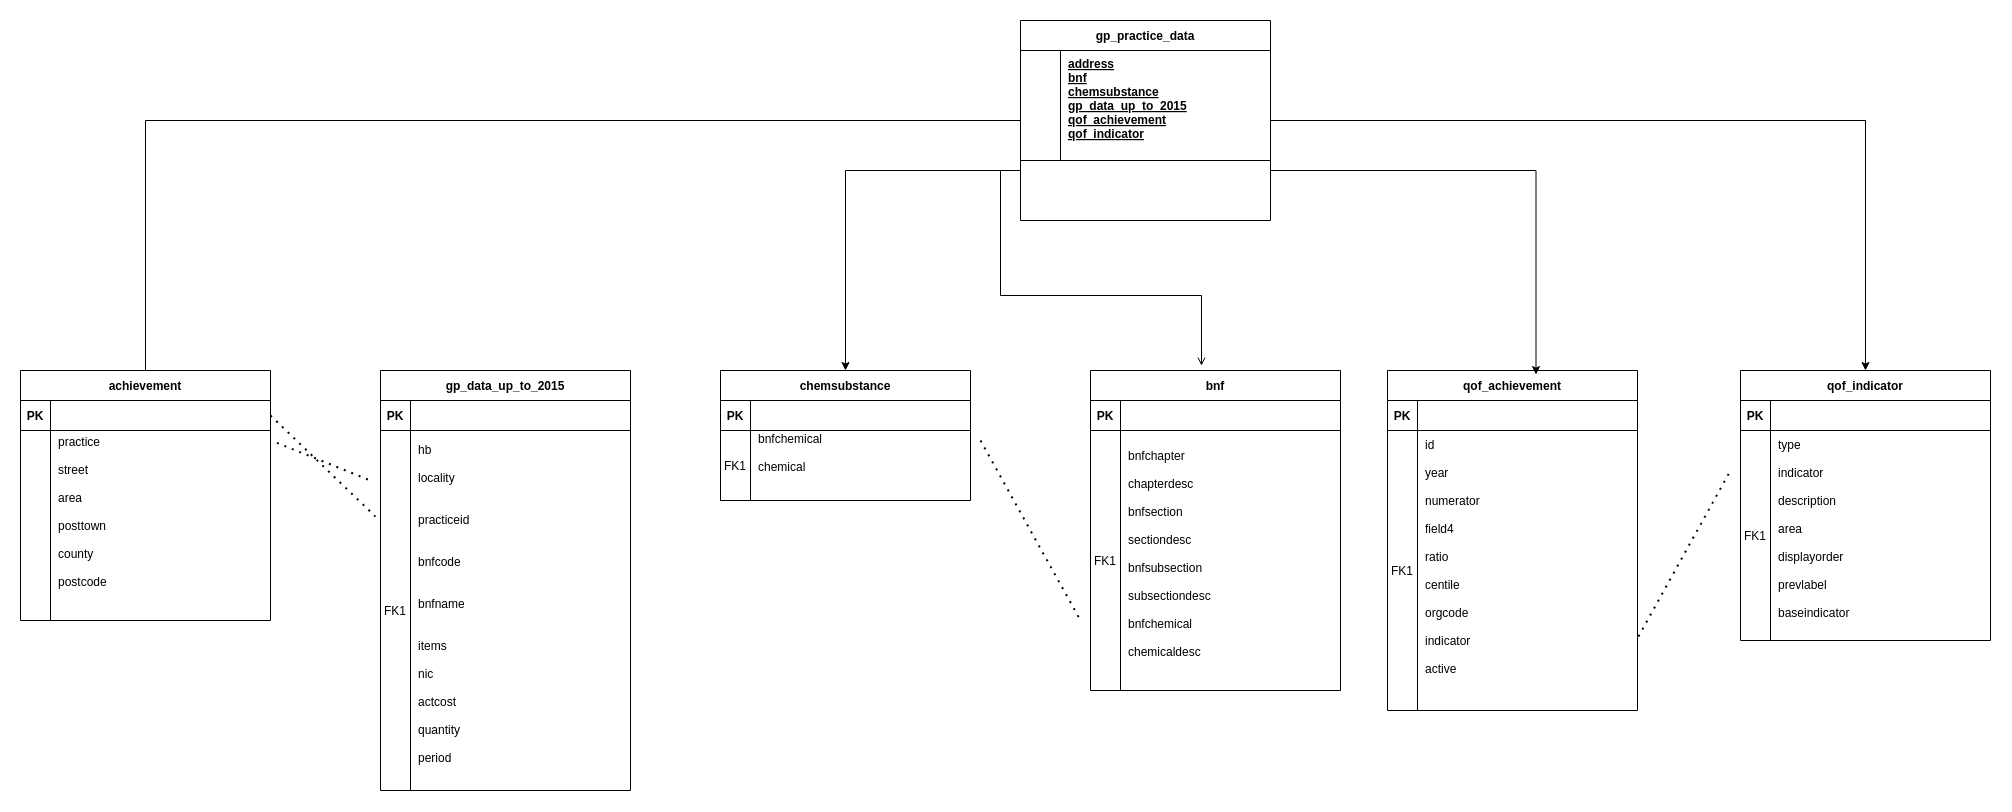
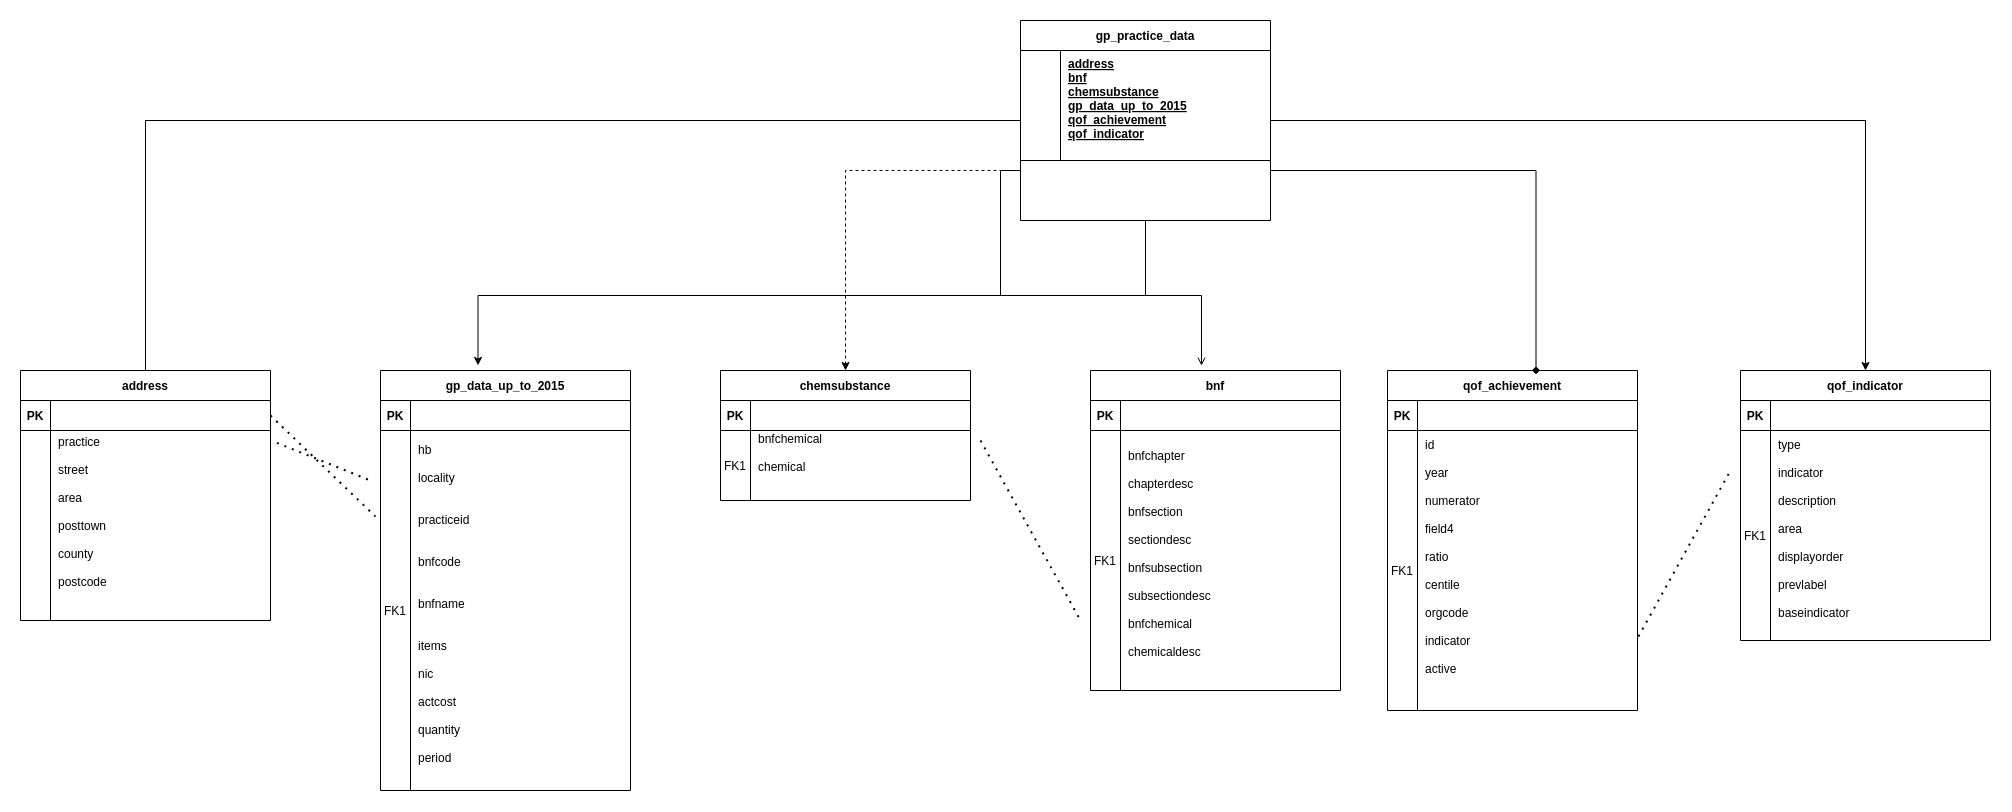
  <mxCell id="0" />
  <mxCell id="1" parent="0" />
  <mxCell id="2" style="edgeStyle=orthogonalEdgeStyle;rounded=0;orthogonalLoop=1;jettySize=auto;html=1;entryX=0.5;entryY=0;entryDx=0;entryDy=0;endArrow=none;" edge="1" parent="1" source="4" target="15"><mxGeometry relative="1" as="geometry" /></mxCell>
- <mxCell id="3" style="edgeStyle=orthogonalEdgeStyle;rounded=0;orthogonalLoop=1;jettySize=auto;html=1;exitX=0;exitY=0.75;exitDx=0;exitDy=0;entryX=0.5;entryY=0;entryDx=0;entryDy=0;" edge="1" parent="1" source="4" target="21"><mxGeometry relative="1" as="geometry" /></mxCell>
+ <mxCell id="3" style="edgeStyle=orthogonalEdgeStyle;rounded=0;orthogonalLoop=1;jettySize=auto;html=1;exitX=0;exitY=0.75;exitDx=0;exitDy=0;entryX=0.5;entryY=0;entryDx=0;entryDy=0;dashed=1;" edge="1" parent="1" source="4" target="21"><mxGeometry relative="1" as="geometry" /></mxCell>
  <mxCell id="4" value="gp_practice_data" style="shape=table;startSize=30;container=1;collapsible=1;childLayout=tableLayout;fixedRows=1;rowLines=0;fontStyle=1;align=center;resizeLast=1;" parent="1" vertex="1"><mxGeometry x="1020" y="20" width="250" height="200" as="geometry" /></mxCell>
  <mxCell id="5" value="" style="shape=partialRectangle;collapsible=0;dropTarget=0;pointerEvents=0;fillColor=none;points=[[0,0.5],[1,0.5]];portConstraint=eastwest;top=0;left=0;right=0;bottom=1;" parent="4" vertex="1"><mxGeometry y="30" width="250" height="110" as="geometry" /></mxCell>
  <mxCell id="6" value="" style="shape=partialRectangle;overflow=hidden;connectable=0;fillColor=none;top=0;left=0;bottom=0;right=0;fontStyle=1;" parent="5" vertex="1"><mxGeometry width="40" height="110" as="geometry"><mxRectangle width="40" height="110" as="alternateBounds" /></mxGeometry></mxCell>
  <mxCell id="7" value="address&#10;bnf&#10;chemsubstance&#10;gp_data_up_to_2015&#10;qof_achievement&#10;qof_indicator&#10;" style="shape=partialRectangle;overflow=hidden;connectable=0;fillColor=none;top=0;left=0;bottom=0;right=0;align=left;spacingLeft=6;fontStyle=5;" parent="5" vertex="1"><mxGeometry x="40" width="210" height="110" as="geometry"><mxRectangle width="210" height="110" as="alternateBounds" /></mxGeometry></mxCell>
  <mxCell id="8" value="bnf" style="shape=table;startSize=30;container=1;collapsible=1;childLayout=tableLayout;fixedRows=1;rowLines=0;fontStyle=1;align=center;resizeLast=1;" parent="1" vertex="1"><mxGeometry x="1090" y="370" width="250" height="320" as="geometry" /></mxCell>
  <mxCell id="9" value="" style="shape=partialRectangle;collapsible=0;dropTarget=0;pointerEvents=0;fillColor=none;points=[[0,0.5],[1,0.5]];portConstraint=eastwest;top=0;left=0;right=0;bottom=1;" parent="8" vertex="1"><mxGeometry y="30" width="250" height="30" as="geometry" /></mxCell>
  <mxCell id="10" value="PK" style="shape=partialRectangle;overflow=hidden;connectable=0;fillColor=none;top=0;left=0;bottom=0;right=0;fontStyle=1;" parent="9" vertex="1"><mxGeometry width="30" height="30" as="geometry"><mxRectangle width="30" height="30" as="alternateBounds" /></mxGeometry></mxCell>
  <mxCell id="11" value="" style="shape=partialRectangle;overflow=hidden;connectable=0;fillColor=none;top=0;left=0;bottom=0;right=0;align=left;spacingLeft=6;fontStyle=5;" parent="9" vertex="1"><mxGeometry x="30" width="220" height="30" as="geometry"><mxRectangle width="220" height="30" as="alternateBounds" /></mxGeometry></mxCell>
  <mxCell id="12" value="" style="shape=partialRectangle;collapsible=0;dropTarget=0;pointerEvents=0;fillColor=none;points=[[0,0.5],[1,0.5]];portConstraint=eastwest;top=0;left=0;right=0;bottom=0;" parent="8" vertex="1"><mxGeometry y="60" width="250" height="260" as="geometry" /></mxCell>
  <mxCell id="13" value="FK1" style="shape=partialRectangle;overflow=hidden;connectable=0;fillColor=none;top=0;left=0;bottom=0;right=0;" parent="12" vertex="1"><mxGeometry width="30" height="260" as="geometry"><mxRectangle width="30" height="260" as="alternateBounds" /></mxGeometry></mxCell>
  <mxCell id="14" value="bnfchapter&#10;&#10;chapterdesc&#10;&#10;bnfsection&#10;&#10;sectiondesc&#10;&#10;bnfsubsection&#10;&#10;subsectiondesc&#10;&#10;bnfchemical&#10;&#10;chemicaldesc&#10;" style="shape=partialRectangle;overflow=hidden;connectable=0;fillColor=none;top=0;left=0;bottom=0;right=0;align=left;spacingLeft=6;" parent="12" vertex="1"><mxGeometry x="30" width="220" height="260" as="geometry"><mxRectangle width="220" height="260" as="alternateBounds" /></mxGeometry></mxCell>
- <mxCell id="15" value="achievement" style="shape=table;startSize=30;container=1;collapsible=1;childLayout=tableLayout;fixedRows=1;rowLines=0;fontStyle=1;align=center;resizeLast=1;" parent="1" vertex="1"><mxGeometry x="20" y="370" width="250" height="250" as="geometry" /></mxCell>
+ <mxCell id="15" value="address" style="shape=table;startSize=30;container=1;collapsible=1;childLayout=tableLayout;fixedRows=1;rowLines=0;fontStyle=1;align=center;resizeLast=1;" parent="1" vertex="1"><mxGeometry x="20" y="370" width="250" height="250" as="geometry" /></mxCell>
  <mxCell id="16" value="" style="shape=partialRectangle;collapsible=0;dropTarget=0;pointerEvents=0;fillColor=none;points=[[0,0.5],[1,0.5]];portConstraint=eastwest;top=0;left=0;right=0;bottom=1;" parent="15" vertex="1"><mxGeometry y="30" width="250" height="30" as="geometry" /></mxCell>
  <mxCell id="17" value="PK" style="shape=partialRectangle;overflow=hidden;connectable=0;fillColor=none;top=0;left=0;bottom=0;right=0;fontStyle=1;" parent="16" vertex="1"><mxGeometry width="30" height="30" as="geometry"><mxRectangle width="30" height="30" as="alternateBounds" /></mxGeometry></mxCell>
  <mxCell id="18" value="" style="shape=partialRectangle;collapsible=0;dropTarget=0;pointerEvents=0;fillColor=none;points=[[0,0.5],[1,0.5]];portConstraint=eastwest;top=0;left=0;right=0;bottom=0;" parent="15" vertex="1"><mxGeometry y="60" width="250" height="190" as="geometry" /></mxCell>
  <mxCell id="19" value="" style="shape=partialRectangle;overflow=hidden;connectable=0;fillColor=none;top=0;left=0;bottom=0;right=0;" parent="18" vertex="1"><mxGeometry width="30" height="190" as="geometry"><mxRectangle width="30" height="190" as="alternateBounds" /></mxGeometry></mxCell>
  <mxCell id="20" value="practice&#10;&#10;street&#10;&#10;area&#10;&#10;posttown&#10;&#10;county&#10;&#10;postcode&#10;&#10;" style="shape=partialRectangle;overflow=hidden;connectable=0;fillColor=none;top=0;left=0;bottom=0;right=0;align=left;spacingLeft=6;" parent="18" vertex="1"><mxGeometry x="30" width="220" height="190" as="geometry"><mxRectangle width="220" height="190" as="alternateBounds" /></mxGeometry></mxCell>
  <mxCell id="21" value="chemsubstance" style="shape=table;startSize=30;container=1;collapsible=1;childLayout=tableLayout;fixedRows=1;rowLines=0;fontStyle=1;align=center;resizeLast=1;" vertex="1" parent="1"><mxGeometry x="720" y="370" width="250" height="130" as="geometry" /></mxCell>
  <mxCell id="22" value="" style="shape=partialRectangle;collapsible=0;dropTarget=0;pointerEvents=0;fillColor=none;points=[[0,0.5],[1,0.5]];portConstraint=eastwest;top=0;left=0;right=0;bottom=1;" vertex="1" parent="21"><mxGeometry y="30" width="250" height="30" as="geometry" /></mxCell>
  <mxCell id="23" value="PK" style="shape=partialRectangle;overflow=hidden;connectable=0;fillColor=none;top=0;left=0;bottom=0;right=0;fontStyle=1;" vertex="1" parent="22"><mxGeometry width="30" height="30" as="geometry"><mxRectangle width="30" height="30" as="alternateBounds" /></mxGeometry></mxCell>
  <mxCell id="24" value="" style="shape=partialRectangle;overflow=hidden;connectable=0;fillColor=none;top=0;left=0;bottom=0;right=0;align=left;spacingLeft=6;fontStyle=5;" vertex="1" parent="22"><mxGeometry x="30" width="220" height="30" as="geometry"><mxRectangle width="220" height="30" as="alternateBounds" /></mxGeometry></mxCell>
  <mxCell id="25" value="" style="shape=partialRectangle;collapsible=0;dropTarget=0;pointerEvents=0;fillColor=none;points=[[0,0.5],[1,0.5]];portConstraint=eastwest;top=0;left=0;right=0;bottom=0;" vertex="1" parent="21"><mxGeometry y="60" width="250" height="70" as="geometry" /></mxCell>
  <mxCell id="26" value="FK1" style="shape=partialRectangle;overflow=hidden;connectable=0;fillColor=none;top=0;left=0;bottom=0;right=0;" vertex="1" parent="25"><mxGeometry width="30" height="70" as="geometry"><mxRectangle width="30" height="70" as="alternateBounds" /></mxGeometry></mxCell>
  <mxCell id="27" value="bnfchemical&#10;&#10;chemical&#10;&#10;" style="shape=partialRectangle;overflow=hidden;connectable=0;fillColor=none;top=0;left=0;bottom=0;right=0;align=left;spacingLeft=6;" vertex="1" parent="25"><mxGeometry x="30" width="220" height="70" as="geometry"><mxRectangle width="220" height="70" as="alternateBounds" /></mxGeometry></mxCell>
  <mxCell id="28" value="gp_data_up_to_2015" style="shape=table;startSize=30;container=1;collapsible=1;childLayout=tableLayout;fixedRows=1;rowLines=0;fontStyle=1;align=center;resizeLast=1;" vertex="1" parent="1"><mxGeometry x="380" y="370" width="250" height="420" as="geometry" /></mxCell>
  <mxCell id="29" value="" style="shape=partialRectangle;collapsible=0;dropTarget=0;pointerEvents=0;fillColor=none;points=[[0,0.5],[1,0.5]];portConstraint=eastwest;top=0;left=0;right=0;bottom=1;" vertex="1" parent="28"><mxGeometry y="30" width="250" height="30" as="geometry" /></mxCell>
  <mxCell id="30" value="PK" style="shape=partialRectangle;overflow=hidden;connectable=0;fillColor=none;top=0;left=0;bottom=0;right=0;fontStyle=1;" vertex="1" parent="29"><mxGeometry width="30" height="30" as="geometry"><mxRectangle width="30" height="30" as="alternateBounds" /></mxGeometry></mxCell>
  <mxCell id="31" value="" style="shape=partialRectangle;overflow=hidden;connectable=0;fillColor=none;top=0;left=0;bottom=0;right=0;align=left;spacingLeft=6;fontStyle=5;" vertex="1" parent="29"><mxGeometry x="30" width="220" height="30" as="geometry"><mxRectangle width="220" height="30" as="alternateBounds" /></mxGeometry></mxCell>
  <mxCell id="32" value="" style="shape=partialRectangle;collapsible=0;dropTarget=0;pointerEvents=0;fillColor=none;points=[[0,0.5],[1,0.5]];portConstraint=eastwest;top=0;left=0;right=0;bottom=0;" vertex="1" parent="28"><mxGeometry y="60" width="250" height="360" as="geometry" /></mxCell>
  <mxCell id="33" value="FK1" style="shape=partialRectangle;overflow=hidden;connectable=0;fillColor=none;top=0;left=0;bottom=0;right=0;" vertex="1" parent="32"><mxGeometry width="30" height="360" as="geometry"><mxRectangle width="30" height="360" as="alternateBounds" /></mxGeometry></mxCell>
  <mxCell id="34" value="hb&#10;&#10;locality&#10;&#10;&#10;practiceid&#10;&#10;&#10;bnfcode&#10;&#10;&#10;bnfname&#10;&#10;&#10;items&#10;&#10;nic&#10;&#10;actcost&#10;&#10;quantity&#10;&#10;period&#10;" style="shape=partialRectangle;overflow=hidden;connectable=0;fillColor=none;top=0;left=0;bottom=0;right=0;align=left;spacingLeft=6;" vertex="1" parent="32"><mxGeometry x="30" width="220" height="360" as="geometry"><mxRectangle width="220" height="360" as="alternateBounds" /></mxGeometry></mxCell>
  <mxCell id="35" value="qof_achievement" style="shape=table;startSize=30;container=1;collapsible=1;childLayout=tableLayout;fixedRows=1;rowLines=0;fontStyle=1;align=center;resizeLast=1;" vertex="1" parent="1"><mxGeometry x="1387" y="370" width="250" height="340" as="geometry" /></mxCell>
  <mxCell id="36" value="" style="shape=partialRectangle;collapsible=0;dropTarget=0;pointerEvents=0;fillColor=none;points=[[0,0.5],[1,0.5]];portConstraint=eastwest;top=0;left=0;right=0;bottom=1;" vertex="1" parent="35"><mxGeometry y="30" width="250" height="30" as="geometry" /></mxCell>
  <mxCell id="37" value="PK" style="shape=partialRectangle;overflow=hidden;connectable=0;fillColor=none;top=0;left=0;bottom=0;right=0;fontStyle=1;" vertex="1" parent="36"><mxGeometry width="30" height="30" as="geometry"><mxRectangle width="30" height="30" as="alternateBounds" /></mxGeometry></mxCell>
  <mxCell id="38" value="" style="shape=partialRectangle;overflow=hidden;connectable=0;fillColor=none;top=0;left=0;bottom=0;right=0;align=left;spacingLeft=6;fontStyle=5;" vertex="1" parent="36"><mxGeometry x="30" width="220" height="30" as="geometry"><mxRectangle width="220" height="30" as="alternateBounds" /></mxGeometry></mxCell>
  <mxCell id="39" value="" style="shape=partialRectangle;collapsible=0;dropTarget=0;pointerEvents=0;fillColor=none;points=[[0,0.5],[1,0.5]];portConstraint=eastwest;top=0;left=0;right=0;bottom=0;" vertex="1" parent="35"><mxGeometry y="60" width="250" height="280" as="geometry" /></mxCell>
  <mxCell id="40" value="FK1" style="shape=partialRectangle;overflow=hidden;connectable=0;fillColor=none;top=0;left=0;bottom=0;right=0;" vertex="1" parent="39"><mxGeometry width="30" height="280" as="geometry"><mxRectangle width="30" height="280" as="alternateBounds" /></mxGeometry></mxCell>
  <mxCell id="41" value="id&#10;&#10;year&#10;&#10;numerator&#10;&#10;field4&#10;&#10;ratio&#10;&#10;centile&#10;&#10;orgcode&#10;&#10;indicator&#10;&#10;active&#10;&#10;" style="shape=partialRectangle;overflow=hidden;connectable=0;fillColor=none;top=0;left=0;bottom=0;right=0;align=left;spacingLeft=6;" vertex="1" parent="39"><mxGeometry x="30" width="220" height="280" as="geometry"><mxRectangle width="220" height="280" as="alternateBounds" /></mxGeometry></mxCell>
  <mxCell id="42" value="qof_indicator" style="shape=table;startSize=30;container=1;collapsible=1;childLayout=tableLayout;fixedRows=1;rowLines=0;fontStyle=1;align=center;resizeLast=1;" vertex="1" parent="1"><mxGeometry x="1740" y="370" width="250" height="270" as="geometry" /></mxCell>
  <mxCell id="43" value="" style="shape=partialRectangle;collapsible=0;dropTarget=0;pointerEvents=0;fillColor=none;points=[[0,0.5],[1,0.5]];portConstraint=eastwest;top=0;left=0;right=0;bottom=1;" vertex="1" parent="42"><mxGeometry y="30" width="250" height="30" as="geometry" /></mxCell>
  <mxCell id="44" value="PK" style="shape=partialRectangle;overflow=hidden;connectable=0;fillColor=none;top=0;left=0;bottom=0;right=0;fontStyle=1;" vertex="1" parent="43"><mxGeometry width="30" height="30" as="geometry"><mxRectangle width="30" height="30" as="alternateBounds" /></mxGeometry></mxCell>
  <mxCell id="45" value="" style="shape=partialRectangle;overflow=hidden;connectable=0;fillColor=none;top=0;left=0;bottom=0;right=0;align=left;spacingLeft=6;fontStyle=5;" vertex="1" parent="43"><mxGeometry x="30" width="220" height="30" as="geometry"><mxRectangle width="220" height="30" as="alternateBounds" /></mxGeometry></mxCell>
  <mxCell id="46" value="" style="shape=partialRectangle;collapsible=0;dropTarget=0;pointerEvents=0;fillColor=none;points=[[0,0.5],[1,0.5]];portConstraint=eastwest;top=0;left=0;right=0;bottom=0;" vertex="1" parent="42"><mxGeometry y="60" width="250" height="210" as="geometry" /></mxCell>
  <mxCell id="47" value="FK1" style="shape=partialRectangle;overflow=hidden;connectable=0;fillColor=none;top=0;left=0;bottom=0;right=0;" vertex="1" parent="46"><mxGeometry width="30" height="210" as="geometry"><mxRectangle width="30" height="210" as="alternateBounds" /></mxGeometry></mxCell>
  <mxCell id="48" value="type&#10;&#10;indicator&#10;&#10;description&#10;&#10;area&#10;&#10;displayorder&#10;&#10;prevlabel&#10;&#10;baseindicator&#10;" style="shape=partialRectangle;overflow=hidden;connectable=0;fillColor=none;top=0;left=0;bottom=0;right=0;align=left;spacingLeft=6;" vertex="1" parent="46"><mxGeometry x="30" width="220" height="210" as="geometry"><mxRectangle width="220" height="210" as="alternateBounds" /></mxGeometry></mxCell>
  <mxCell id="49" style="edgeStyle=orthogonalEdgeStyle;rounded=0;orthogonalLoop=1;jettySize=auto;html=1;exitX=0;exitY=0.75;exitDx=0;exitDy=0;entryX=0.444;entryY=-0.015;entryDx=0;entryDy=0;entryPerimeter=0;endArrow=open;" edge="1" parent="1" source="4" target="8"><mxGeometry relative="1" as="geometry" /></mxCell>
- <mxCell id="51" style="edgeStyle=orthogonalEdgeStyle;rounded=0;orthogonalLoop=1;jettySize=auto;html=1;exitX=1;exitY=0.75;exitDx=0;exitDy=0;entryX=0.594;entryY=0.012;entryDx=0;entryDy=0;entryPerimeter=0;" edge="1" parent="1" source="4" target="35"><mxGeometry relative="1" as="geometry" /></mxCell>
+ <mxCell id="50" style="edgeStyle=orthogonalEdgeStyle;rounded=0;orthogonalLoop=1;jettySize=auto;html=1;exitX=0.5;exitY=1;exitDx=0;exitDy=0;entryX=0.39;entryY=-0.012;entryDx=0;entryDy=0;entryPerimeter=0;" edge="1" parent="1" source="4" target="28"><mxGeometry relative="1" as="geometry" /></mxCell>
+ <mxCell id="51" style="edgeStyle=orthogonalEdgeStyle;rounded=0;orthogonalLoop=1;jettySize=auto;html=1;exitX=1;exitY=0.75;exitDx=0;exitDy=0;entryX=0.594;entryY=0.012;entryDx=0;entryDy=0;entryPerimeter=0;endArrow=diamond;" edge="1" parent="1" source="4" target="35"><mxGeometry relative="1" as="geometry" /></mxCell>
  <mxCell id="52" style="edgeStyle=orthogonalEdgeStyle;rounded=0;orthogonalLoop=1;jettySize=auto;html=1;exitX=1;exitY=0.5;exitDx=0;exitDy=0;entryX=0.5;entryY=0;entryDx=0;entryDy=0;" edge="1" parent="1" source="5" target="42"><mxGeometry relative="1" as="geometry"><Array as="points"><mxPoint x="1270" y="120" /><mxPoint x="1865" y="120" /></Array></mxGeometry></mxCell>
  <mxCell id="53" value="" style="endArrow=none;dashed=1;html=1;dashPattern=1 3;strokeWidth=2;rounded=0;exitX=1.004;exitY=0.736;exitDx=0;exitDy=0;exitPerimeter=0;" edge="1" parent="1" source="39"><mxGeometry width="50" height="50" relative="1" as="geometry"><mxPoint x="1360" y="520" as="sourcePoint" /><mxPoint x="1730" y="470" as="targetPoint" /></mxGeometry></mxCell>
  <mxCell id="54" value="" style="endArrow=none;dashed=1;html=1;dashPattern=1 3;strokeWidth=2;rounded=0;exitX=1.026;exitY=0.065;exitDx=0;exitDy=0;exitPerimeter=0;" edge="1" parent="1" source="18"><mxGeometry width="50" height="50" relative="1" as="geometry"><mxPoint x="319" y="490" as="sourcePoint" /><mxPoint x="370" y="480" as="targetPoint" /></mxGeometry></mxCell>
  <mxCell id="55" value="" style="endArrow=none;dashed=1;html=1;dashPattern=1 3;strokeWidth=2;rounded=0;exitX=1;exitY=0.5;exitDx=0;exitDy=0;entryX=-0.02;entryY=0.239;entryDx=0;entryDy=0;entryPerimeter=0;" edge="1" parent="1" source="16" target="32"><mxGeometry width="50" height="50" relative="1" as="geometry"><mxPoint x="300" y="490" as="sourcePoint" /><mxPoint x="350" y="440" as="targetPoint" /></mxGeometry></mxCell>
  <mxCell id="56" value="" style="endArrow=none;dashed=1;html=1;dashPattern=1 3;strokeWidth=2;rounded=0;" edge="1" parent="1"><mxGeometry width="50" height="50" relative="1" as="geometry"><mxPoint x="980" y="440" as="sourcePoint" /><mxPoint x="1080" y="620" as="targetPoint" /></mxGeometry></mxCell>
